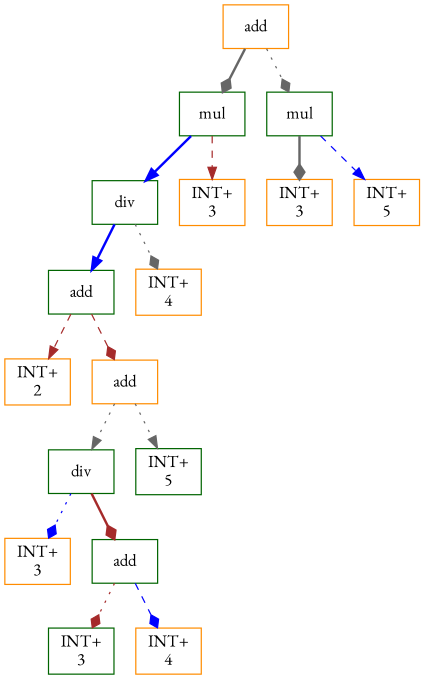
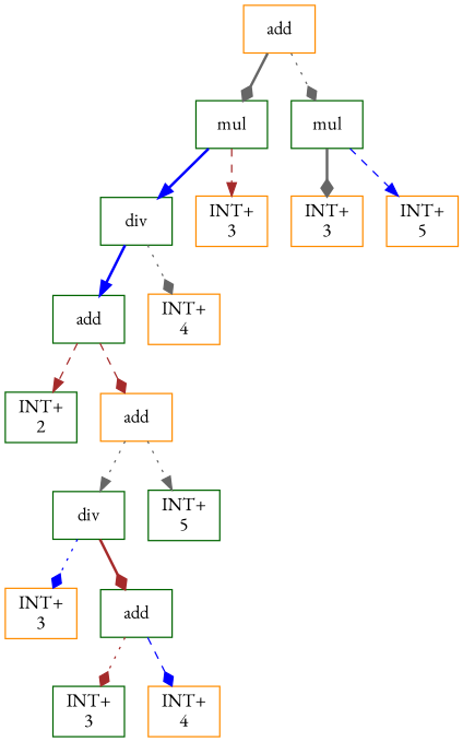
  digraph {
    fontname="EB Garamond"
    node [shape=box color=darkgreen fontname="EB Garamond"]
    edge [color=gray40 style=dotted arrowhead=diamond fontname="EB Garamond"]
    n1 [label=add color=darkorange]
    n2 [label=mul]
    n3 [label=mul]
    n4 [label=div]
    n5 [label="INT+\n3" color=darkorange]
    n6 [label=add]
    n7 [label="INT+\n4" color=darkorange]
-   n8 [label="INT+\n2" color=darkorange]
+   n8 [label="INT+\n2"]
    n9 [label=add color=darkorange]
    n10 [label=div]
    n11 [label="INT+\n5"]
    n12 [label="INT+\n3" color=darkorange]
    n13 [label=add]
    n14 [label="INT+\n3"]
    n15 [label="INT+\n4" color=darkorange]
    n16 [label="INT+\n3" color=darkorange]
    n17 [label="INT+\n5" color=darkorange]
    n1 -> n2 [style=bold]
    n1 -> n3
    n2 -> n4 [color=blue style=bold arrowhead=normal]
    n2 -> n5 [color=brown style=dashed arrowhead=normal]
    n3 -> n16 [style=bold]
    n3 -> n17 [color=blue style=dashed arrowhead=normal]
    n4 -> n6 [color=blue style=bold arrowhead=normal]
    n4 -> n7
    n6 -> n8 [color=brown style=dashed arrowhead=normal]
    n6 -> n9 [color=brown style=dashed]
    n9 -> n10 [arrowhead=normal]
    n9 -> n11 [arrowhead=normal]
    n10 -> n12 [color=blue]
    n10 -> n13 [color=brown style=bold]
    n13 -> n14 [color=brown]
    n13 -> n15 [color=blue style=dashed]
  }
